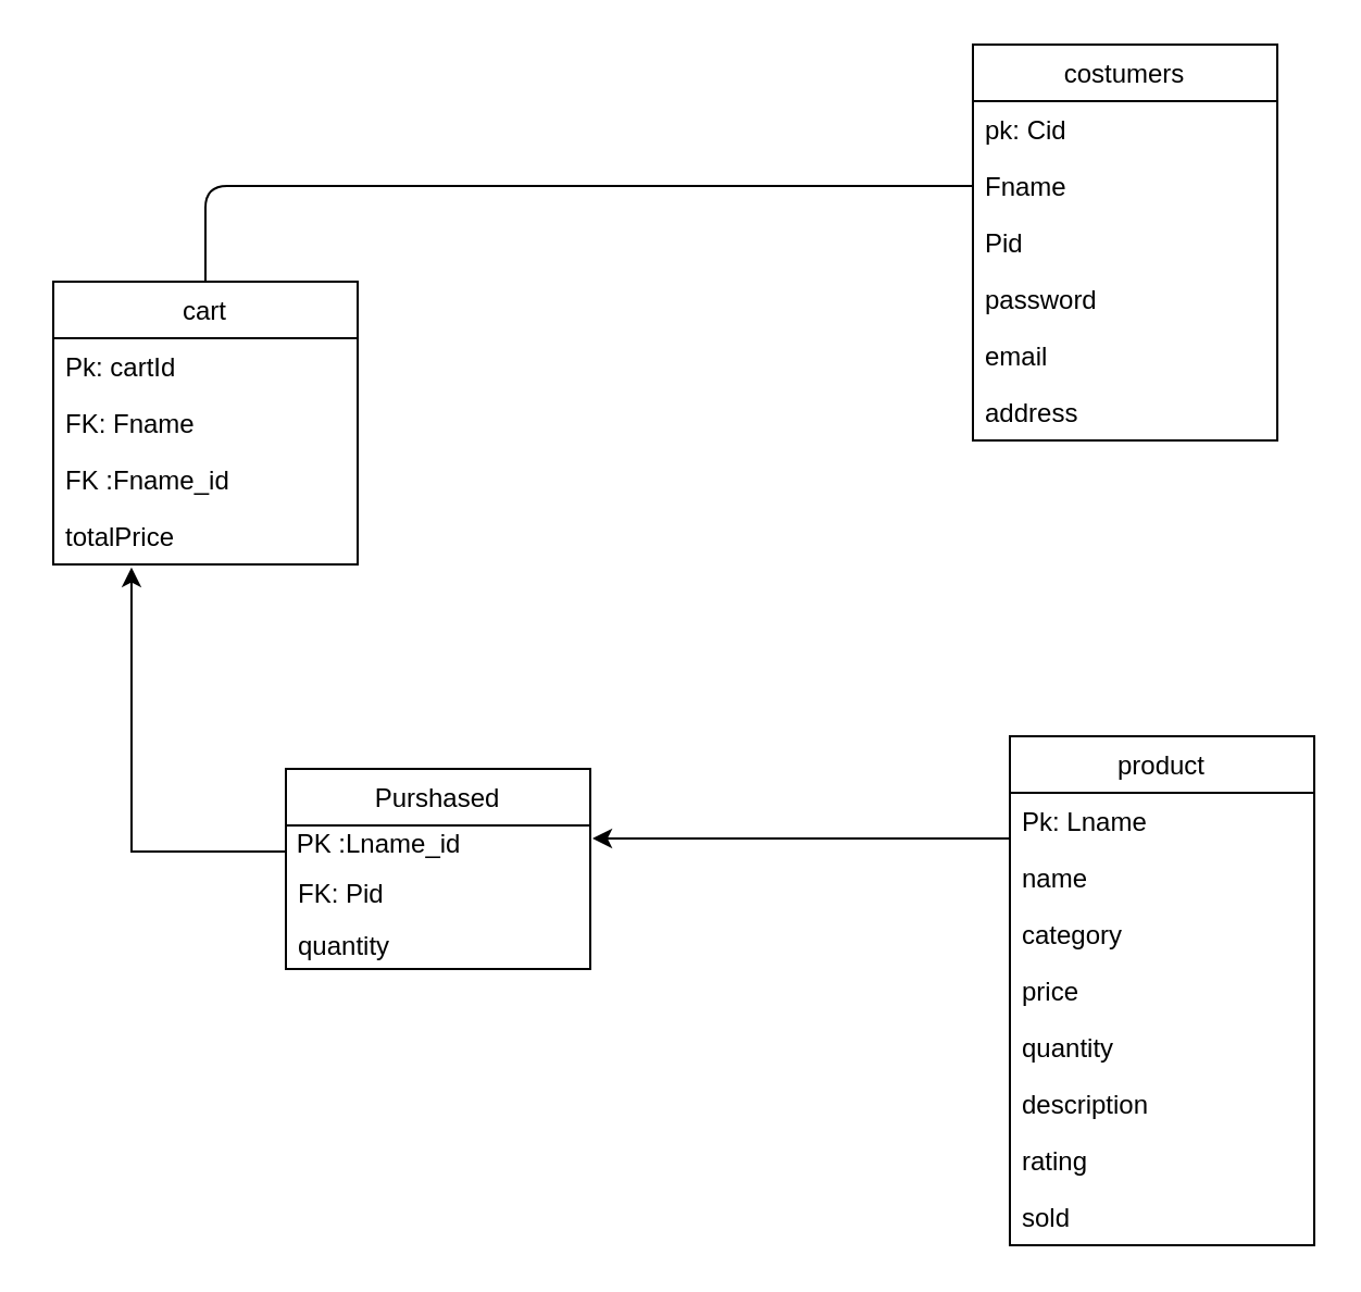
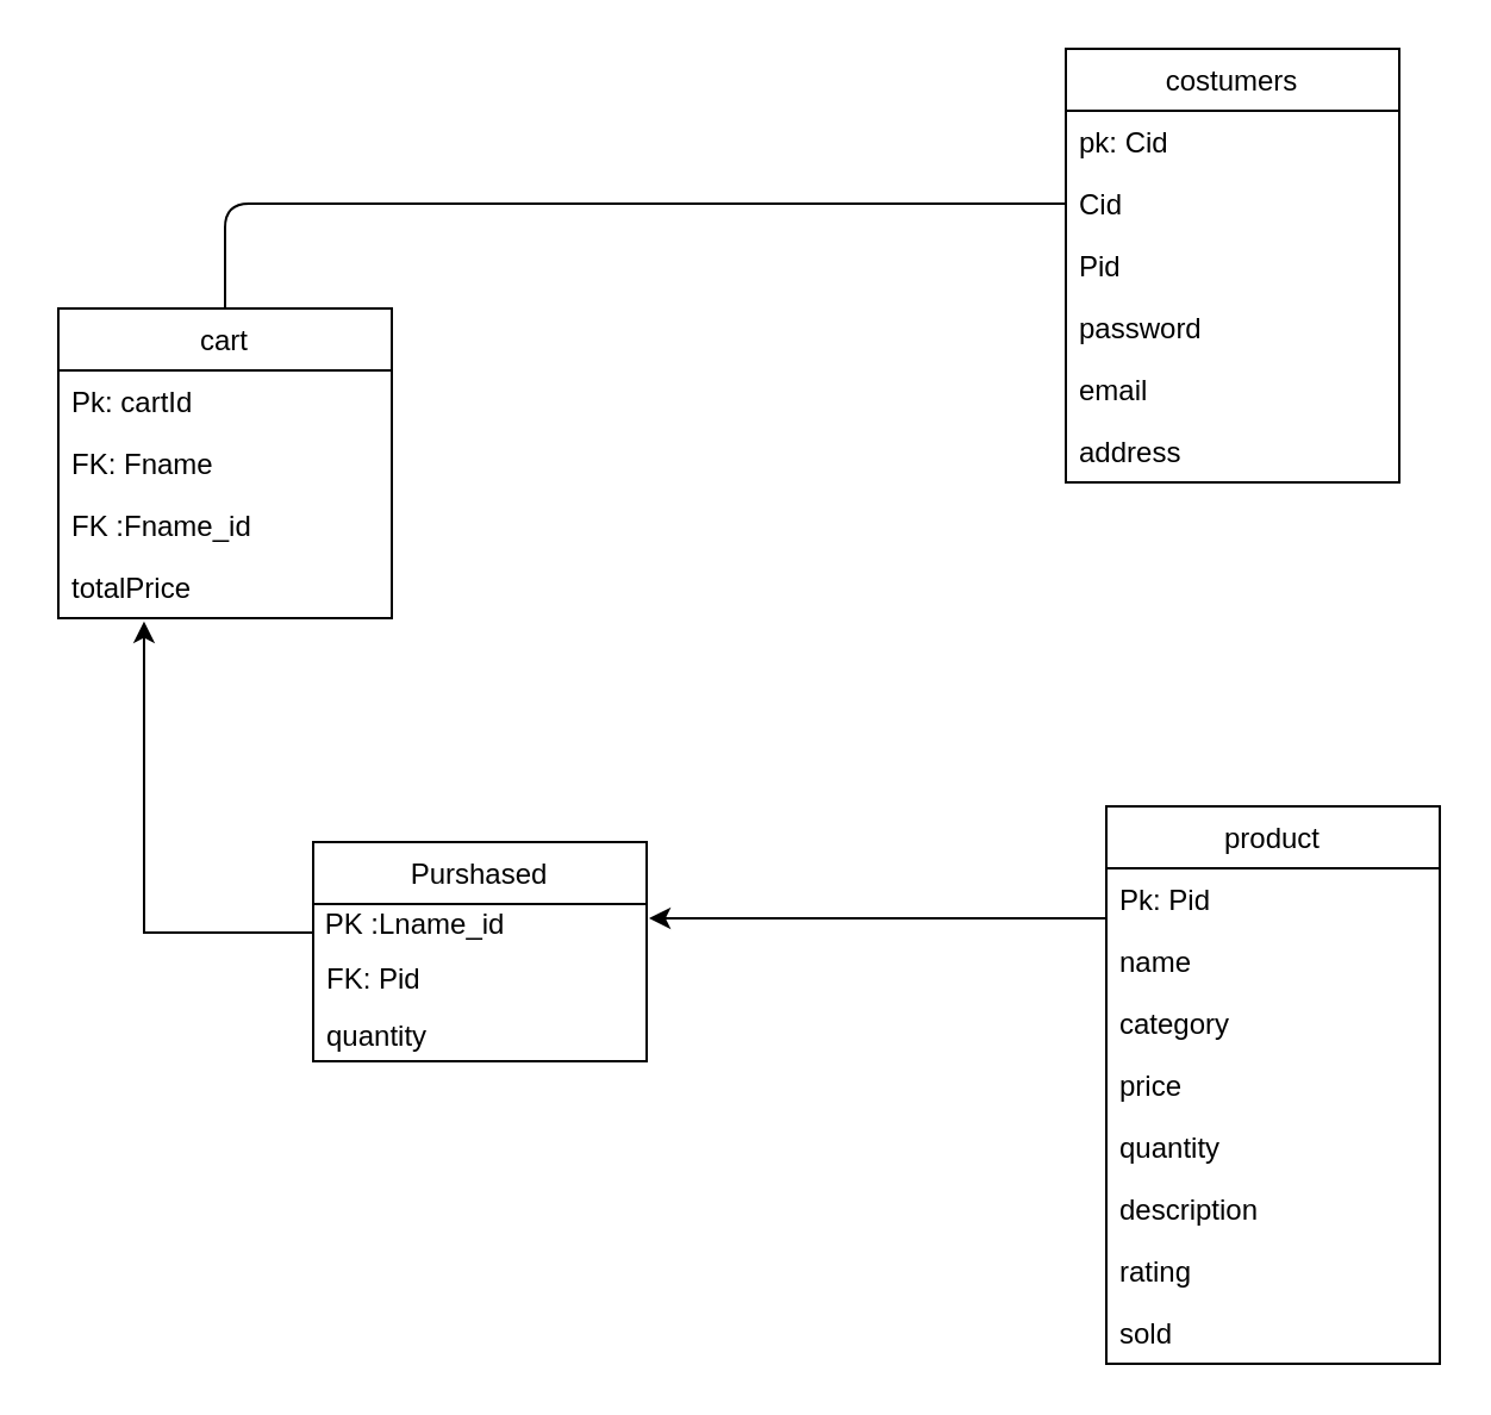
  <mxCell id="0" />
  <mxCell id="1" parent="0" />
  <mxCell id="2" value="costumers" style="swimlane;fontStyle=0;childLayout=stackLayout;horizontal=1;startSize=26;fillColor=none;horizontalStack=0;resizeParent=1;resizeParentMax=0;resizeLast=0;collapsible=1;marginBottom=0;" parent="1" vertex="1"><mxGeometry x="447" y="20" width="140" height="182" as="geometry" /></mxCell>
  <mxCell id="3" value="pk: Cid" style="text;strokeColor=none;fillColor=none;align=left;verticalAlign=top;spacingLeft=4;spacingRight=4;overflow=hidden;rotatable=0;points=[[0,0.5],[1,0.5]];portConstraint=eastwest;" parent="2" vertex="1"><mxGeometry y="26" width="140" height="26" as="geometry" /></mxCell>
- <mxCell id="4" value="Fname" style="text;strokeColor=none;fillColor=none;align=left;verticalAlign=top;spacingLeft=4;spacingRight=4;overflow=hidden;rotatable=0;points=[[0,0.5],[1,0.5]];portConstraint=eastwest;" parent="2" vertex="1"><mxGeometry y="52" width="140" height="26" as="geometry" /></mxCell>
+ <mxCell id="4" value="Cid" style="text;strokeColor=none;fillColor=none;align=left;verticalAlign=top;spacingLeft=4;spacingRight=4;overflow=hidden;rotatable=0;points=[[0,0.5],[1,0.5]];portConstraint=eastwest;" parent="2" vertex="1"><mxGeometry y="52" width="140" height="26" as="geometry" /></mxCell>
  <mxCell id="5" value="Pid" style="text;strokeColor=none;fillColor=none;align=left;verticalAlign=top;spacingLeft=4;spacingRight=4;overflow=hidden;rotatable=0;points=[[0,0.5],[1,0.5]];portConstraint=eastwest;" parent="2" vertex="1"><mxGeometry y="78" width="140" height="26" as="geometry" /></mxCell>
  <mxCell id="6" value="password" style="text;strokeColor=none;fillColor=none;align=left;verticalAlign=top;spacingLeft=4;spacingRight=4;overflow=hidden;rotatable=0;points=[[0,0.5],[1,0.5]];portConstraint=eastwest;" parent="2" vertex="1"><mxGeometry y="104" width="140" height="26" as="geometry" /></mxCell>
  <mxCell id="7" value="email" style="text;strokeColor=none;fillColor=none;align=left;verticalAlign=top;spacingLeft=4;spacingRight=4;overflow=hidden;rotatable=0;points=[[0,0.5],[1,0.5]];portConstraint=eastwest;" parent="2" vertex="1"><mxGeometry y="130" width="140" height="26" as="geometry" /></mxCell>
  <mxCell id="8" value="address" style="text;strokeColor=none;fillColor=none;align=left;verticalAlign=top;spacingLeft=4;spacingRight=4;overflow=hidden;rotatable=0;points=[[0,0.5],[1,0.5]];portConstraint=eastwest;" parent="2" vertex="1"><mxGeometry y="156" width="140" height="26" as="geometry" /></mxCell>
  <mxCell id="9" value="product" style="swimlane;fontStyle=0;childLayout=stackLayout;horizontal=1;startSize=26;fillColor=none;horizontalStack=0;resizeParent=1;resizeParentMax=0;resizeLast=0;collapsible=1;marginBottom=0;" parent="1" vertex="1"><mxGeometry x="464" y="338" width="140" height="234" as="geometry" /></mxCell>
- <mxCell id="10" value="Pk: Lname" style="text;strokeColor=none;fillColor=none;align=left;verticalAlign=top;spacingLeft=4;spacingRight=4;overflow=hidden;rotatable=0;points=[[0,0.5],[1,0.5]];portConstraint=eastwest;" parent="9" vertex="1"><mxGeometry y="26" width="140" height="26" as="geometry" /></mxCell>
+ <mxCell id="10" value="Pk: Pid" style="text;strokeColor=none;fillColor=none;align=left;verticalAlign=top;spacingLeft=4;spacingRight=4;overflow=hidden;rotatable=0;points=[[0,0.5],[1,0.5]];portConstraint=eastwest;" parent="9" vertex="1"><mxGeometry y="26" width="140" height="26" as="geometry" /></mxCell>
  <mxCell id="11" value="name" style="text;strokeColor=none;fillColor=none;align=left;verticalAlign=top;spacingLeft=4;spacingRight=4;overflow=hidden;rotatable=0;points=[[0,0.5],[1,0.5]];portConstraint=eastwest;" parent="9" vertex="1"><mxGeometry y="52" width="140" height="26" as="geometry" /></mxCell>
  <mxCell id="12" value="category " style="text;strokeColor=none;fillColor=none;align=left;verticalAlign=top;spacingLeft=4;spacingRight=4;overflow=hidden;rotatable=0;points=[[0,0.5],[1,0.5]];portConstraint=eastwest;" parent="9" vertex="1"><mxGeometry y="78" width="140" height="26" as="geometry" /></mxCell>
  <mxCell id="13" value="price" style="text;strokeColor=none;fillColor=none;align=left;verticalAlign=top;spacingLeft=4;spacingRight=4;overflow=hidden;rotatable=0;points=[[0,0.5],[1,0.5]];portConstraint=eastwest;" parent="9" vertex="1"><mxGeometry y="104" width="140" height="26" as="geometry" /></mxCell>
  <mxCell id="14" value="quantity" style="text;strokeColor=none;fillColor=none;align=left;verticalAlign=top;spacingLeft=4;spacingRight=4;overflow=hidden;rotatable=0;points=[[0,0.5],[1,0.5]];portConstraint=eastwest;" parent="9" vertex="1"><mxGeometry y="130" width="140" height="26" as="geometry" /></mxCell>
  <mxCell id="15" value="description" style="text;strokeColor=none;fillColor=none;align=left;verticalAlign=top;spacingLeft=4;spacingRight=4;overflow=hidden;rotatable=0;points=[[0,0.5],[1,0.5]];portConstraint=eastwest;" parent="9" vertex="1"><mxGeometry y="156" width="140" height="26" as="geometry" /></mxCell>
  <mxCell id="16" value="rating" style="text;strokeColor=none;fillColor=none;align=left;verticalAlign=top;spacingLeft=4;spacingRight=4;overflow=hidden;rotatable=0;points=[[0,0.5],[1,0.5]];portConstraint=eastwest;" parent="9" vertex="1"><mxGeometry y="182" width="140" height="26" as="geometry" /></mxCell>
  <mxCell id="17" value="sold" style="text;strokeColor=none;fillColor=none;align=left;verticalAlign=top;spacingLeft=4;spacingRight=4;overflow=hidden;rotatable=0;points=[[0,0.5],[1,0.5]];portConstraint=eastwest;" parent="9" vertex="1"><mxGeometry y="208" width="140" height="26" as="geometry" /></mxCell>
  <mxCell id="18" value="cart" style="swimlane;fontStyle=0;childLayout=stackLayout;horizontal=1;startSize=26;fillColor=none;horizontalStack=0;resizeParent=1;resizeParentMax=0;resizeLast=0;collapsible=1;marginBottom=0;" parent="1" vertex="1"><mxGeometry x="24" y="129" width="140" height="130" as="geometry" /></mxCell>
  <mxCell id="19" value="Pk: cartId" style="text;strokeColor=none;fillColor=none;align=left;verticalAlign=top;spacingLeft=4;spacingRight=4;overflow=hidden;rotatable=0;points=[[0,0.5],[1,0.5]];portConstraint=eastwest;" parent="18" vertex="1"><mxGeometry y="26" width="140" height="26" as="geometry" /></mxCell>
  <mxCell id="20" value="FK: Fname" style="text;strokeColor=none;fillColor=none;align=left;verticalAlign=top;spacingLeft=4;spacingRight=4;overflow=hidden;rotatable=0;points=[[0,0.5],[1,0.5]];portConstraint=eastwest;" parent="18" vertex="1"><mxGeometry y="52" width="140" height="26" as="geometry" /></mxCell>
  <mxCell id="21" value="FK :Fname_id" style="text;strokeColor=none;fillColor=none;align=left;verticalAlign=top;spacingLeft=4;spacingRight=4;overflow=hidden;rotatable=0;points=[[0,0.5],[1,0.5]];portConstraint=eastwest;" parent="18" vertex="1"><mxGeometry y="78" width="140" height="26" as="geometry" /></mxCell>
  <mxCell id="22" value="totalPrice" style="text;strokeColor=none;fillColor=none;align=left;verticalAlign=top;spacingLeft=4;spacingRight=4;overflow=hidden;rotatable=0;points=[[0,0.5],[1,0.5]];portConstraint=eastwest;" parent="18" vertex="1"><mxGeometry y="104" width="140" height="26" as="geometry" /></mxCell>
  <mxCell id="23" value="Purshased" style="swimlane;fontStyle=0;childLayout=stackLayout;horizontal=1;startSize=26;fillColor=none;horizontalStack=0;resizeParent=1;resizeParentMax=0;resizeLast=0;collapsible=1;marginBottom=0;" parent="1" vertex="1"><mxGeometry x="131" y="353" width="140" height="92" as="geometry" /></mxCell>
  <mxCell id="24" value="&amp;nbsp;PK :Lname_id" style="text;html=1;align=left;verticalAlign=middle;resizable=0;points=[];autosize=1;" parent="23" vertex="1"><mxGeometry y="26" width="140" height="18" as="geometry" /></mxCell>
  <mxCell id="25" value="FK: Pid" style="text;strokeColor=none;fillColor=none;align=left;verticalAlign=top;spacingLeft=4;spacingRight=4;overflow=hidden;rotatable=0;points=[[0,0.5],[1,0.5]];portConstraint=eastwest;" parent="23" vertex="1"><mxGeometry y="44" width="140" height="24" as="geometry" /></mxCell>
  <mxCell id="26" value="quantity" style="text;strokeColor=none;fillColor=none;align=left;verticalAlign=top;spacingLeft=4;spacingRight=4;overflow=hidden;rotatable=0;points=[[0,0.5],[1,0.5]];portConstraint=eastwest;" parent="23" vertex="1"><mxGeometry y="68" width="140" height="24" as="geometry" /></mxCell>
  <mxCell id="27" value="" style="endArrow=none;html=1;entryX=0;entryY=0.5;entryDx=0;entryDy=0;edgeStyle=elbowEdgeStyle;" parent="1" target="4" edge="1"><mxGeometry width="50" height="50" relative="1" as="geometry"><mxPoint x="94" y="129" as="sourcePoint" /><mxPoint x="86" y="72" as="targetPoint" /><Array as="points"><mxPoint x="94" y="97" /><mxPoint x="20" y="113" /></Array></mxGeometry></mxCell>
  <mxCell id="28" style="edgeStyle=orthogonalEdgeStyle;rounded=0;orthogonalLoop=1;jettySize=auto;html=1;exitX=0;exitY=0.5;exitDx=0;exitDy=0;" edge="1" parent="1" source="17"><mxGeometry relative="1" as="geometry"><mxPoint x="272" y="385" as="targetPoint" /><Array as="points"><mxPoint x="272" y="385" /></Array></mxGeometry></mxCell>
  <mxCell id="29" style="edgeStyle=orthogonalEdgeStyle;rounded=0;orthogonalLoop=1;jettySize=auto;html=1;entryX=0.257;entryY=1.052;entryDx=0;entryDy=0;entryPerimeter=0;" edge="1" parent="1" target="22"><mxGeometry relative="1" as="geometry"><mxPoint x="131" y="391" as="sourcePoint" /><Array as="points"><mxPoint x="131" y="391" /><mxPoint x="60" y="391" /></Array></mxGeometry></mxCell>
